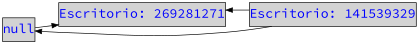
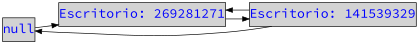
  digraph {
    fontname="Source Code Pro"
    rankdir=LR
    node [fontcolor=blue fontname="Source Code Pro" fontsize=20 margin=0 shape=box style=filled]
    edge [fontname="Source Code Pro"]
    n1 [label=null width=0.5]
    n2 [label="Escritorio: 269281271" width=0.5]
    n3 [label="Escritorio: 141539329" width=0.5]
    n1 -> n2
+   n2 -> n3
    n3 -> n1
    n3 -> n2
  }
